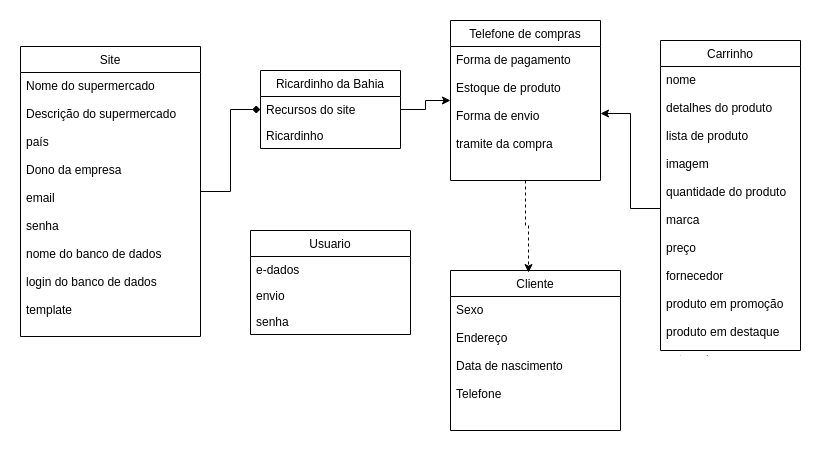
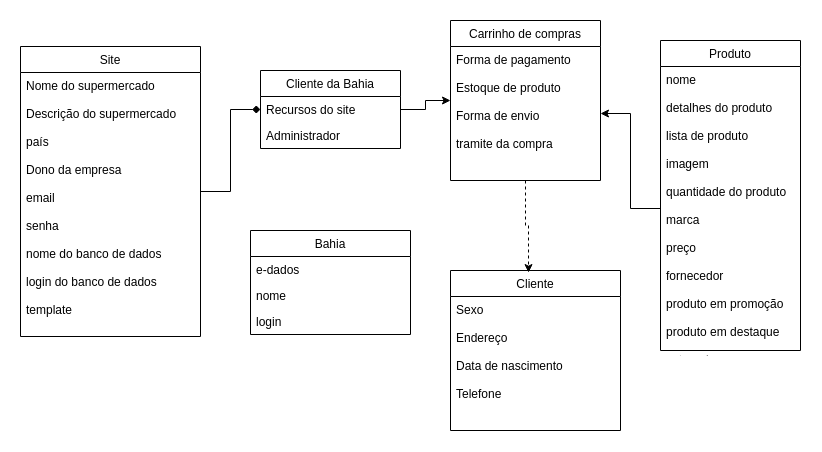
  <mxCell id="0" />
  <mxCell id="1" parent="0" />
- <mxCell id="2" value="Usuario" style="swimlane;fontStyle=0;childLayout=stackLayout;horizontal=1;startSize=26;fillColor=none;horizontalStack=0;resizeParent=1;resizeParentMax=0;resizeLast=0;collapsible=1;marginBottom=0;" vertex="1" parent="1"><mxGeometry x="250" y="230" width="160" height="104" as="geometry" /></mxCell>
+ <mxCell id="2" value="Bahia" style="swimlane;fontStyle=0;childLayout=stackLayout;horizontal=1;startSize=26;fillColor=none;horizontalStack=0;resizeParent=1;resizeParentMax=0;resizeLast=0;collapsible=1;marginBottom=0;" vertex="1" parent="1"><mxGeometry x="250" y="230" width="160" height="104" as="geometry" /></mxCell>
  <mxCell id="3" value="e-dados&#10;" style="text;strokeColor=none;fillColor=none;align=left;verticalAlign=top;spacingLeft=4;spacingRight=4;overflow=hidden;rotatable=0;points=[[0,0.5],[1,0.5]];portConstraint=eastwest;" vertex="1" parent="2"><mxGeometry y="26" width="160" height="26" as="geometry" /></mxCell>
- <mxCell id="4" value="envio" style="text;strokeColor=none;fillColor=none;align=left;verticalAlign=top;spacingLeft=4;spacingRight=4;overflow=hidden;rotatable=0;points=[[0,0.5],[1,0.5]];portConstraint=eastwest;" vertex="1" parent="2"><mxGeometry y="52" width="160" height="26" as="geometry" /></mxCell>
- <mxCell id="5" value="senha" style="text;strokeColor=none;fillColor=none;align=left;verticalAlign=top;spacingLeft=4;spacingRight=4;overflow=hidden;rotatable=0;points=[[0,0.5],[1,0.5]];portConstraint=eastwest;" vertex="1" parent="2"><mxGeometry y="78" width="160" height="26" as="geometry" /></mxCell>
+ <mxCell id="4" value="nome" style="text;strokeColor=none;fillColor=none;align=left;verticalAlign=top;spacingLeft=4;spacingRight=4;overflow=hidden;rotatable=0;points=[[0,0.5],[1,0.5]];portConstraint=eastwest;" vertex="1" parent="2"><mxGeometry y="52" width="160" height="26" as="geometry" /></mxCell>
+ <mxCell id="5" value="login" style="text;strokeColor=none;fillColor=none;align=left;verticalAlign=top;spacingLeft=4;spacingRight=4;overflow=hidden;rotatable=0;points=[[0,0.5],[1,0.5]];portConstraint=eastwest;" vertex="1" parent="2"><mxGeometry y="78" width="160" height="26" as="geometry" /></mxCell>
  <mxCell id="6" style="edgeStyle=orthogonalEdgeStyle;rounded=0;orthogonalLoop=1;jettySize=auto;html=1;" edge="1" parent="1" source="7" target="13"><mxGeometry relative="1" as="geometry" /></mxCell>
- <mxCell id="7" value="Ricardinho da Bahia" style="swimlane;fontStyle=0;childLayout=stackLayout;horizontal=1;startSize=26;fillColor=none;horizontalStack=0;resizeParent=1;resizeParentMax=0;resizeLast=0;collapsible=1;marginBottom=0;" vertex="1" parent="1"><mxGeometry x="260" y="70" width="140" height="78" as="geometry" /></mxCell>
+ <mxCell id="7" value="Cliente da Bahia" style="swimlane;fontStyle=0;childLayout=stackLayout;horizontal=1;startSize=26;fillColor=none;horizontalStack=0;resizeParent=1;resizeParentMax=0;resizeLast=0;collapsible=1;marginBottom=0;" vertex="1" parent="1"><mxGeometry x="260" y="70" width="140" height="78" as="geometry" /></mxCell>
  <mxCell id="8" value="Recursos do site" style="text;strokeColor=none;fillColor=none;align=left;verticalAlign=top;spacingLeft=4;spacingRight=4;overflow=hidden;rotatable=0;points=[[0,0.5],[1,0.5]];portConstraint=eastwest;" vertex="1" parent="7"><mxGeometry y="26" width="140" height="26" as="geometry" /></mxCell>
- <mxCell id="9" value="Ricardinho" style="text;strokeColor=none;fillColor=none;align=left;verticalAlign=top;spacingLeft=4;spacingRight=4;overflow=hidden;rotatable=0;points=[[0,0.5],[1,0.5]];portConstraint=eastwest;" vertex="1" parent="7"><mxGeometry y="52" width="140" height="26" as="geometry" /></mxCell>
+ <mxCell id="9" value="Administrador" style="text;strokeColor=none;fillColor=none;align=left;verticalAlign=top;spacingLeft=4;spacingRight=4;overflow=hidden;rotatable=0;points=[[0,0.5],[1,0.5]];portConstraint=eastwest;" vertex="1" parent="7"><mxGeometry y="52" width="140" height="26" as="geometry" /></mxCell>
  <mxCell id="10" value="Cliente" style="swimlane;fontStyle=0;childLayout=stackLayout;horizontal=1;startSize=26;fillColor=none;horizontalStack=0;resizeParent=1;resizeParentMax=0;resizeLast=0;collapsible=1;marginBottom=0;" vertex="1" parent="1"><mxGeometry x="450" y="270" width="170" height="160" as="geometry" /></mxCell>
  <mxCell id="11" value="Sexo&#10;&#10;Endereço&#10;&#10;Data de nascimento&#10;&#10;Telefone&#10;&#10;&#10;&#10;" style="text;strokeColor=none;fillColor=none;align=left;verticalAlign=top;spacingLeft=4;spacingRight=4;overflow=hidden;rotatable=0;points=[[0,0.5],[1,0.5]];portConstraint=eastwest;" vertex="1" parent="10"><mxGeometry y="26" width="170" height="134" as="geometry" /></mxCell>
  <mxCell id="12" style="edgeStyle=orthogonalEdgeStyle;rounded=0;orthogonalLoop=1;jettySize=auto;html=1;entryX=0.459;entryY=0.013;entryDx=0;entryDy=0;entryPerimeter=0;dashed=1;" edge="1" parent="1" source="13" target="10"><mxGeometry relative="1" as="geometry" /></mxCell>
- <mxCell id="13" value="Telefone de compras" style="swimlane;fontStyle=0;childLayout=stackLayout;horizontal=1;startSize=26;fillColor=none;horizontalStack=0;resizeParent=1;resizeParentMax=0;resizeLast=0;collapsible=1;marginBottom=0;" vertex="1" parent="1"><mxGeometry x="450" y="20" width="150" height="160" as="geometry" /></mxCell>
- <mxCell id="14" value="Carrinho" style="swimlane;fontStyle=0;childLayout=stackLayout;horizontal=1;startSize=26;fillColor=none;horizontalStack=0;resizeParent=1;resizeParentMax=0;resizeLast=0;collapsible=1;marginBottom=0;" vertex="1" parent="1"><mxGeometry x="660" y="40" width="140" height="310" as="geometry" /></mxCell>
+ <mxCell id="13" value="Carrinho de compras" style="swimlane;fontStyle=0;childLayout=stackLayout;horizontal=1;startSize=26;fillColor=none;horizontalStack=0;resizeParent=1;resizeParentMax=0;resizeLast=0;collapsible=1;marginBottom=0;" vertex="1" parent="1"><mxGeometry x="450" y="20" width="150" height="160" as="geometry" /></mxCell>
+ <mxCell id="14" value="Produto" style="swimlane;fontStyle=0;childLayout=stackLayout;horizontal=1;startSize=26;fillColor=none;horizontalStack=0;resizeParent=1;resizeParentMax=0;resizeLast=0;collapsible=1;marginBottom=0;" vertex="1" parent="1"><mxGeometry x="660" y="40" width="140" height="310" as="geometry" /></mxCell>
  <mxCell id="15" value="nome&#10;&#10;detalhes do produto&#10;&#10;lista de produto&#10;&#10;imagem&#10;&#10;quantidade do produto&#10;&#10;marca&#10;&#10;preço &#10;&#10;fornecedor &#10;&#10;produto em promoção&#10;&#10;produto em destaque&#10;&#10;categoria" style="text;strokeColor=none;fillColor=none;align=left;verticalAlign=top;spacingLeft=4;spacingRight=4;overflow=hidden;rotatable=0;points=[[0,0.5],[1,0.5]];portConstraint=eastwest;" vertex="1" parent="14"><mxGeometry y="26" width="140" height="284" as="geometry" /></mxCell>
  <mxCell id="16" style="edgeStyle=orthogonalEdgeStyle;rounded=0;orthogonalLoop=1;jettySize=auto;html=1;entryX=0;entryY=0.5;entryDx=0;entryDy=0;endArrow=diamond;" edge="1" parent="1" source="17" target="8"><mxGeometry relative="1" as="geometry" /></mxCell>
  <mxCell id="17" value="Site" style="swimlane;fontStyle=0;childLayout=stackLayout;horizontal=1;startSize=26;fillColor=none;horizontalStack=0;resizeParent=1;resizeParentMax=0;resizeLast=0;collapsible=1;marginBottom=0;" vertex="1" parent="1"><mxGeometry y="46" width="180" height="290" as="geometry" x="20" /></mxCell>
  <mxCell id="18" value="Nome do supermercado&#10;&#10;Descrição do supermercado&#10;&#10;país&#10;&#10;Dono da empresa&#10;&#10;email&#10;&#10;senha&#10;&#10;nome do banco de dados&#10;&#10;login do banco de dados&#10;&#10;template&#10;" style="text;strokeColor=none;fillColor=none;align=left;verticalAlign=top;spacingLeft=4;spacingRight=4;overflow=hidden;rotatable=0;points=[[0,0.5],[1,0.5]];portConstraint=eastwest;" vertex="1" parent="17"><mxGeometry y="26" width="180" height="264" as="geometry" /></mxCell>
  <mxCell id="19" style="edgeStyle=orthogonalEdgeStyle;rounded=0;orthogonalLoop=1;jettySize=auto;html=1;entryX=1;entryY=0.5;entryDx=0;entryDy=0;" edge="1" parent="1" source="15" target="20"><mxGeometry relative="1" as="geometry" /></mxCell>
  <mxCell id="20" value="Forma de pagamento&#10;&#10;Estoque de produto&#10;&#10;Forma de envio&#10;&#10;tramite da compra" style="text;strokeColor=none;fillColor=none;align=left;verticalAlign=top;spacingLeft=4;spacingRight=4;overflow=hidden;rotatable=0;points=[[0,0.5],[1,0.5]];portConstraint=eastwest;" vertex="1" parent="1"><mxGeometry x="450" y="46" width="150" height="134" as="geometry" /></mxCell>
